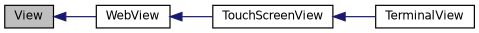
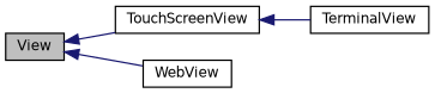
  digraph {
    fontname="DejaVu Sans"
    rankdir=LR
    node [color=black fillcolor=white fontname="DejaVu Sans" fontsize=10 shape=record style=filled]
    edge [color=midnightblue dir=back fontname="DejaVu Sans" fontsize=10 labelfontname=Helvetica labelfontsize=10 style=solid]
    n1 [fillcolor=grey75 fontcolor=black height=0.2 label=View width=0.4]
    n2 [height=0.2 label=TouchScreenView width=0.4]
    n3 [height=0.2 label=WebView width=0.4]
    n4 [height=0.2 label=TerminalView width=0.4]
-   n3 -> n2
+   n1 -> n2
    n1 -> n3
    n2 -> n4
  }
